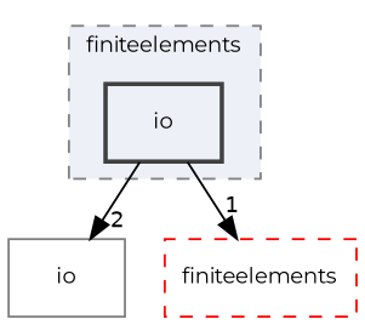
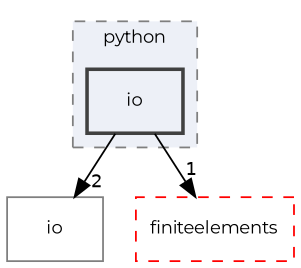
  digraph {
    compound=true
    fontname=Montserrat
    node [fillcolor="#edf0f7" fontname=Montserrat fontsize=10 shape=box]
    edge [fontname=Montserrat fontsize=10 labeldistance=1.5 labelfontname=Helvetica labelfontsize=10]
    n1 [color=grey25 label=io style="filled,bold,"]
    n2 [color=grey50 label=io]
    n3 [color=red label=finiteelements style="dashed,"]
    subgraph cluster_1 {
      bgcolor="#edf0f7"
      fontsize=10
-     label=finiteelements
+     label=python
      pencolor=grey50
      style="filled,dashed,"
      n1
    }
    n1 -> n2 [headlabel=2]
    n1 -> n3 [headlabel=1]
  }
